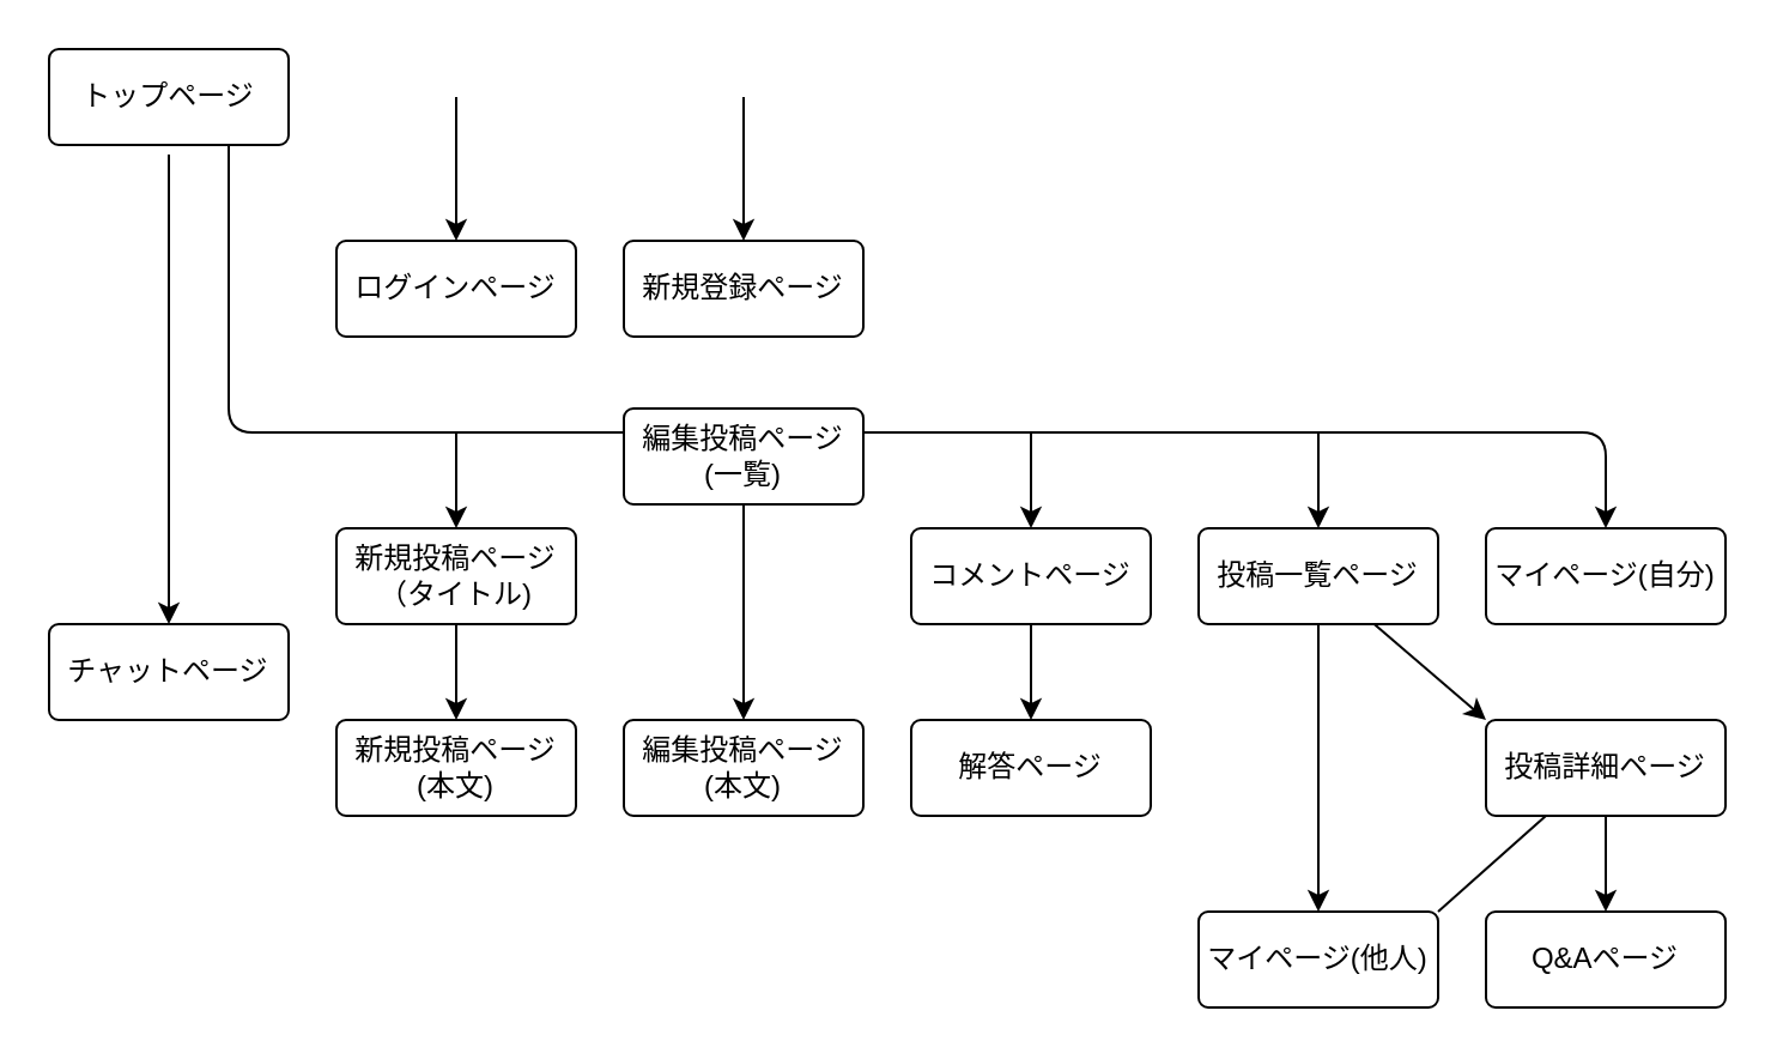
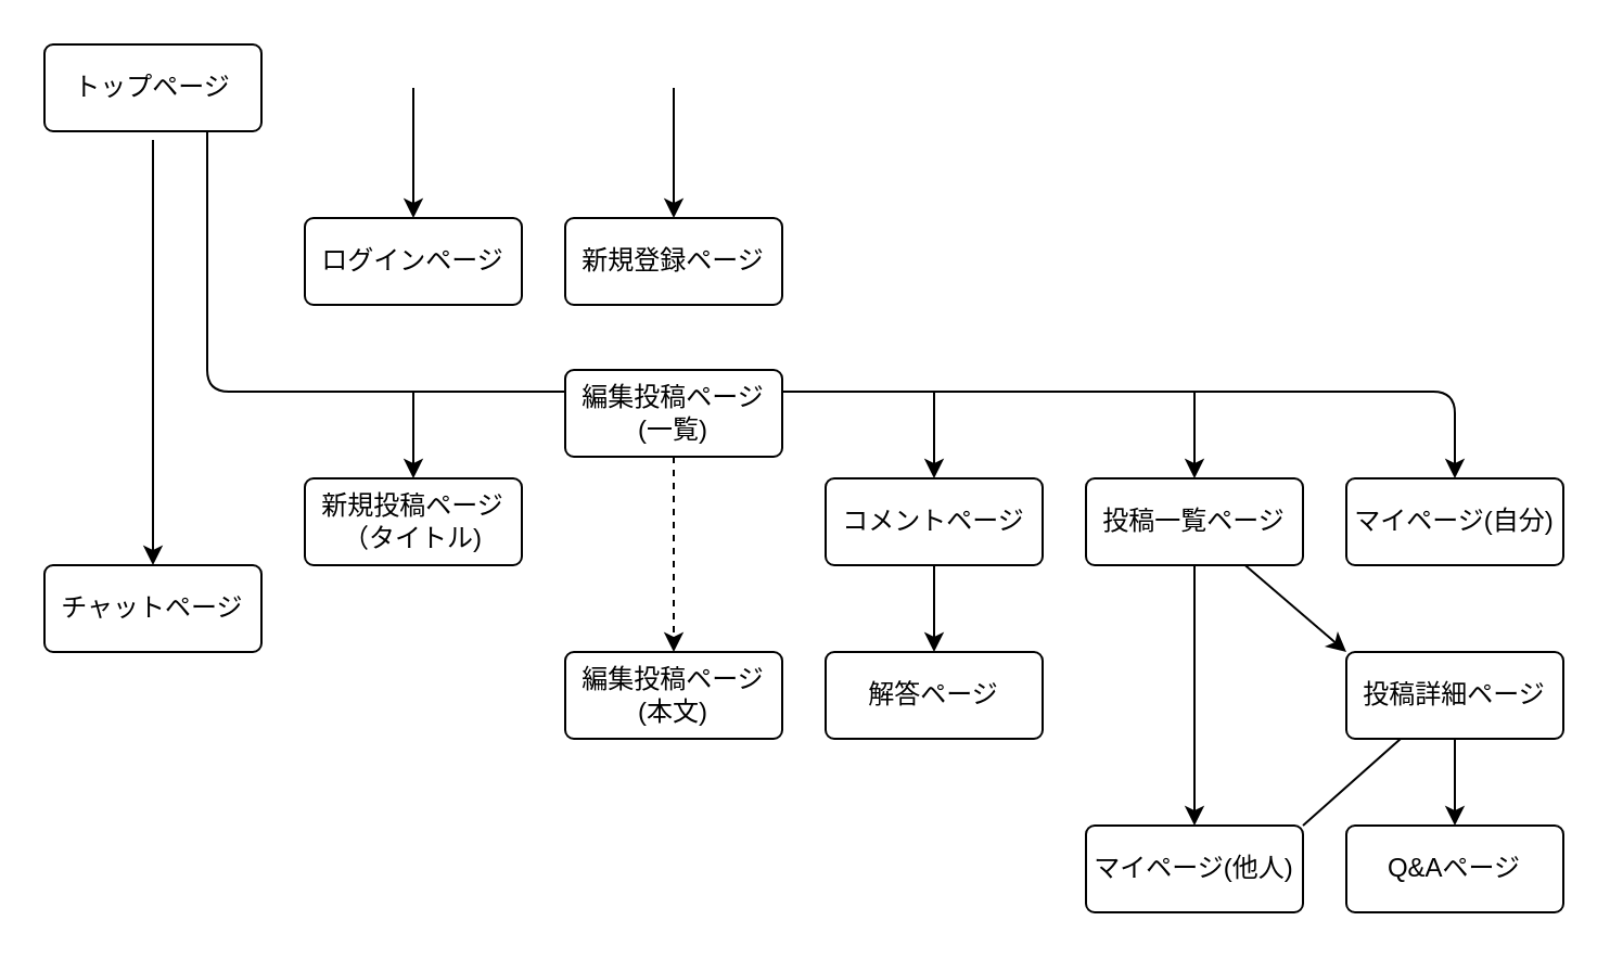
  <mxCell id="0" />
  <mxCell id="1" parent="0" />
  <mxCell id="2" style="edgeStyle=none;html=1;entryX=0.5;entryY=0;entryDx=0;entryDy=0;" edge="1" parent="1" target="11"><mxGeometry relative="1" as="geometry"><mxPoint x="310" y="40" as="sourcePoint" /></mxGeometry></mxCell>
  <mxCell id="3" style="edgeStyle=none;html=1;entryX=0.5;entryY=0;entryDx=0;entryDy=0;" edge="1" parent="1" target="10"><mxGeometry relative="1" as="geometry"><mxPoint x="190" y="40" as="sourcePoint" /></mxGeometry></mxCell>
  <mxCell id="4" style="edgeStyle=none;html=1;entryX=0.5;entryY=0;entryDx=0;entryDy=0;" edge="1" parent="1" target="14"><mxGeometry relative="1" as="geometry"><mxPoint x="70" y="64" as="sourcePoint" /></mxGeometry></mxCell>
  <mxCell id="5" style="edgeStyle=none;html=1;entryX=0.5;entryY=0;entryDx=0;entryDy=0;exitX=0.75;exitY=1;exitDx=0;exitDy=0;" edge="1" parent="1" source="9" target="28"><mxGeometry relative="1" as="geometry"><mxPoint x="70" y="180" as="sourcePoint" /><Array as="points"><mxPoint x="95" y="180" /><mxPoint x="670" y="180" /></Array></mxGeometry></mxCell>
  <mxCell id="6" style="edgeStyle=none;html=1;entryX=0.5;entryY=0;entryDx=0;entryDy=0;" edge="1" parent="1" target="13"><mxGeometry relative="1" as="geometry"><mxPoint x="190" y="180" as="sourcePoint" /></mxGeometry></mxCell>
  <mxCell id="7" style="edgeStyle=none;html=1;entryX=0.5;entryY=0;entryDx=0;entryDy=0;" edge="1" parent="1" target="16"><mxGeometry relative="1" as="geometry"><mxPoint x="310" y="180" as="sourcePoint" /></mxGeometry></mxCell>
  <mxCell id="8" style="edgeStyle=none;html=1;entryX=0.5;entryY=0;entryDx=0;entryDy=0;" edge="1" parent="1" target="18"><mxGeometry relative="1" as="geometry"><mxPoint x="430" y="180" as="sourcePoint" /></mxGeometry></mxCell>
  <mxCell id="9" value="トップページ" style="rounded=1;arcSize=10;whiteSpace=wrap;html=1;align=center;" vertex="1" parent="1"><mxGeometry x="20" y="20" width="100" height="40" as="geometry" /></mxCell>
  <mxCell id="10" value="ログインページ" style="rounded=1;arcSize=10;whiteSpace=wrap;html=1;align=center;" vertex="1" parent="1"><mxGeometry x="140" y="100" width="100" height="40" as="geometry" /></mxCell>
  <mxCell id="11" value="新規登録ページ" style="rounded=1;arcSize=10;whiteSpace=wrap;html=1;align=center;" vertex="1" parent="1"><mxGeometry x="260" y="100" width="100" height="40" as="geometry" /></mxCell>
- <mxCell id="12" style="edgeStyle=none;html=1;entryX=0.5;entryY=0;entryDx=0;entryDy=0;endArrow=classic;endFill=1;" edge="1" parent="1" source="13" target="29"><mxGeometry relative="1" as="geometry" /></mxCell>
  <mxCell id="13" value="新規投稿ページ（タイトル)" style="rounded=1;arcSize=10;whiteSpace=wrap;html=1;align=center;" vertex="1" parent="1"><mxGeometry x="140" y="220" width="100" height="40" as="geometry" /></mxCell>
  <mxCell id="14" value="チャットページ" style="rounded=1;arcSize=10;whiteSpace=wrap;html=1;align=center;" vertex="1" parent="1"><mxGeometry x="20" y="260" width="100" height="40" as="geometry" /></mxCell>
- <mxCell id="15" style="edgeStyle=none;html=1;entryX=0.5;entryY=0;entryDx=0;entryDy=0;endArrow=classic;endFill=1;" edge="1" parent="1" source="16" target="30"><mxGeometry relative="1" as="geometry" /></mxCell>
+ <mxCell id="15" style="edgeStyle=none;html=1;entryX=0.5;entryY=0;entryDx=0;entryDy=0;endArrow=classic;endFill=1;dashed=1;" edge="1" parent="1" source="16" target="30"><mxGeometry relative="1" as="geometry" /></mxCell>
  <mxCell id="16" value="編集投稿ページ(一覧)" style="rounded=1;arcSize=10;whiteSpace=wrap;html=1;align=center;" vertex="1" parent="1"><mxGeometry x="260" y="170" width="100" height="40" as="geometry" /></mxCell>
  <mxCell id="17" style="edgeStyle=none;html=1;entryX=0.5;entryY=0;entryDx=0;entryDy=0;" edge="1" parent="1" source="18" target="26"><mxGeometry relative="1" as="geometry" /></mxCell>
  <mxCell id="18" value="コメントページ" style="rounded=1;arcSize=10;whiteSpace=wrap;html=1;align=center;" vertex="1" parent="1"><mxGeometry x="380" y="220" width="100" height="40" as="geometry" /></mxCell>
  <mxCell id="19" style="edgeStyle=none;html=1;entryX=0;entryY=0;entryDx=0;entryDy=0;" edge="1" parent="1" source="22" target="25"><mxGeometry relative="1" as="geometry" /></mxCell>
  <mxCell id="20" style="edgeStyle=none;html=1;endArrow=classic;endFill=1;entryX=0.5;entryY=0;entryDx=0;entryDy=0;" edge="1" parent="1" target="22"><mxGeometry relative="1" as="geometry"><mxPoint x="550" y="200" as="targetPoint" /><mxPoint x="550" y="180" as="sourcePoint" /></mxGeometry></mxCell>
  <mxCell id="21" style="edgeStyle=none;html=1;entryX=0.5;entryY=0;entryDx=0;entryDy=0;endArrow=classic;endFill=1;" edge="1" parent="1" source="22" target="31"><mxGeometry relative="1" as="geometry" /></mxCell>
  <mxCell id="22" value="投稿一覧ページ" style="rounded=1;arcSize=10;whiteSpace=wrap;html=1;align=center;" vertex="1" parent="1"><mxGeometry x="500" y="220" width="100" height="40" as="geometry" /></mxCell>
  <mxCell id="23" style="edgeStyle=none;html=1;entryX=0.5;entryY=0;entryDx=0;entryDy=0;" edge="1" parent="1" source="25" target="27"><mxGeometry relative="1" as="geometry" /></mxCell>
  <mxCell id="24" style="edgeStyle=none;html=1;entryX=1;entryY=0;entryDx=0;entryDy=0;endArrow=none;endFill=1;exitX=0.25;exitY=1;exitDx=0;exitDy=0;" edge="1" parent="1" source="25" target="31"><mxGeometry relative="1" as="geometry" /></mxCell>
  <mxCell id="25" value="投稿詳細ページ" style="rounded=1;arcSize=10;whiteSpace=wrap;html=1;align=center;" vertex="1" parent="1"><mxGeometry x="620" y="300" width="100" height="40" as="geometry" /></mxCell>
  <mxCell id="26" value="解答ページ" style="rounded=1;arcSize=10;whiteSpace=wrap;html=1;align=center;" vertex="1" parent="1"><mxGeometry x="380" y="300" width="100" height="40" as="geometry" /></mxCell>
  <mxCell id="27" value="Q&amp;amp;Aページ" style="rounded=1;arcSize=10;whiteSpace=wrap;html=1;align=center;" vertex="1" parent="1"><mxGeometry x="620" y="380" width="100" height="40" as="geometry" /></mxCell>
  <mxCell id="28" value="マイページ(自分)" style="rounded=1;arcSize=10;whiteSpace=wrap;html=1;align=center;" vertex="1" parent="1"><mxGeometry x="620" y="220" width="100" height="40" as="geometry" /></mxCell>
- <mxCell id="29" value="新規投稿ページ(本文)" style="rounded=1;arcSize=10;whiteSpace=wrap;html=1;align=center;" vertex="1" parent="1"><mxGeometry x="140" y="300" width="100" height="40" as="geometry" /></mxCell>
  <mxCell id="30" value="編集投稿ページ(本文)" style="rounded=1;arcSize=10;whiteSpace=wrap;html=1;align=center;" vertex="1" parent="1"><mxGeometry x="260" y="300" width="100" height="40" as="geometry" /></mxCell>
  <mxCell id="31" value="マイページ(他人)" style="rounded=1;arcSize=10;whiteSpace=wrap;html=1;align=center;" vertex="1" parent="1"><mxGeometry x="500" y="380" width="100" height="40" as="geometry" /></mxCell>
